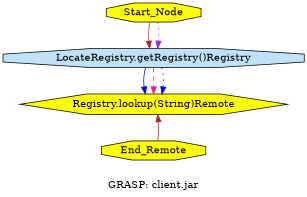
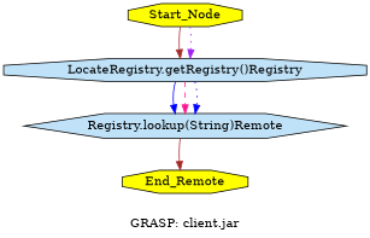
  digraph {
    label="GRASP: client.jar"
    node [fillcolor=yellow margin=0.02 shape=octagon style=filled]
    edge [color=brown style=solid]
    Start_Node [height=0 width=0]
    "LocateRegistry.getRegistry()Registry" [fillcolor="#c0e2f8" height=0 width=0]
-   "Registry.lookup(String)Remote" [height=0 shape=hexagon width=0]
+   "Registry.lookup(String)Remote" [fillcolor="#c0e2f8" height=0 shape=hexagon width=0]
    n4 [height=0 label=End_Remote width=0]
    Start_Node -> "LocateRegistry.getRegistry()Registry"
    Start_Node -> "LocateRegistry.getRegistry()Registry" [color=purple style=dotted]
    "LocateRegistry.getRegistry()Registry" -> "Registry.lookup(String)Remote" [color=blue]
    "LocateRegistry.getRegistry()Registry" -> "Registry.lookup(String)Remote" [color=deeppink style=dashed]
    "LocateRegistry.getRegistry()Registry" -> "Registry.lookup(String)Remote" [color=blue style=dotted]
-   n4 -> "Registry.lookup(String)Remote"
+   "Registry.lookup(String)Remote" -> n4
  }
